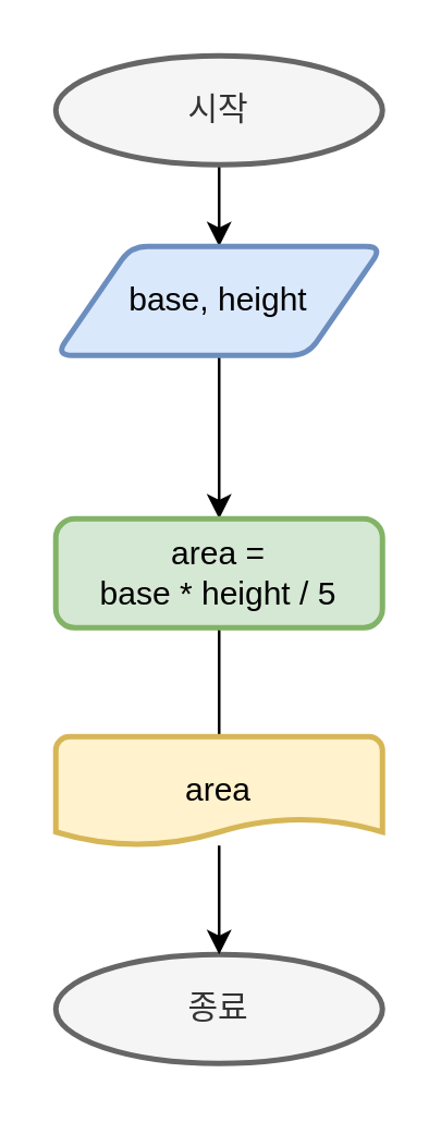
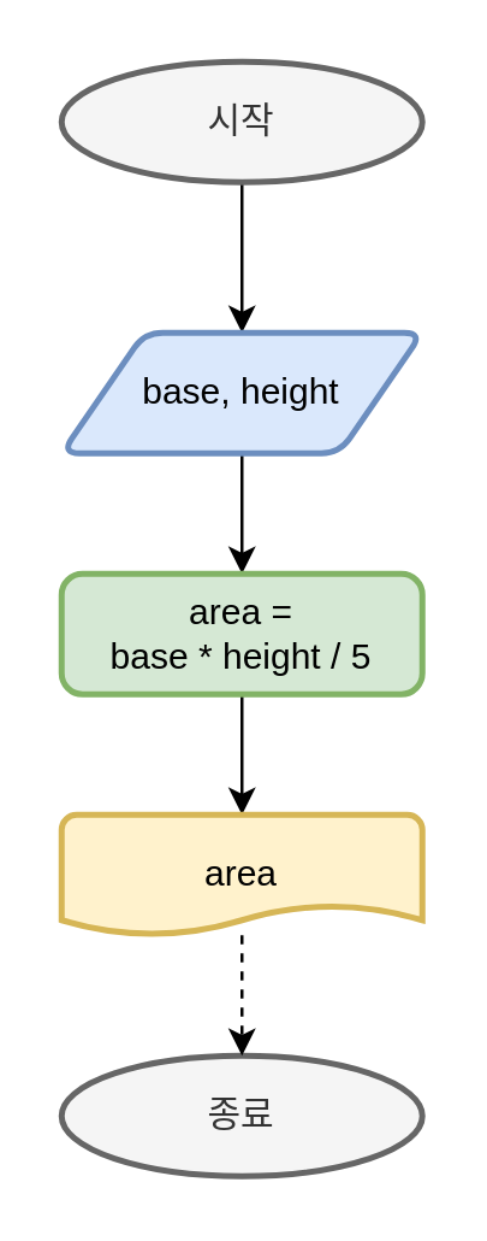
  <mxCell id="0" />
  <mxCell id="1" parent="0" />
  <mxCell id="2" value="" style="edgeStyle=orthogonalEdgeStyle;rounded=0;orthogonalLoop=1;jettySize=auto;html=1;" edge="1" parent="1" source="3" target="6"><mxGeometry relative="1" as="geometry" /></mxCell>
  <mxCell id="3" value="시작" style="strokeWidth=2;html=1;shape=mxgraph.flowchart.start_1;whiteSpace=wrap;fillColor=#f5f5f5;fontColor=#333333;strokeColor=#666666;" vertex="1" parent="1"><mxGeometry x="20" y="20" width="120" height="40" as="geometry" /></mxCell>
  <mxCell id="4" value="종료" style="strokeWidth=2;html=1;shape=mxgraph.flowchart.start_1;whiteSpace=wrap;fillColor=#f5f5f5;fontColor=#333333;strokeColor=#666666;" vertex="1" parent="1"><mxGeometry x="20" y="350" width="120" height="40" as="geometry" /></mxCell>
  <mxCell id="5" value="" style="edgeStyle=orthogonalEdgeStyle;rounded=0;orthogonalLoop=1;jettySize=auto;html=1;" edge="1" parent="1" source="6" target="8"><mxGeometry relative="1" as="geometry" /></mxCell>
- <mxCell id="6" value="base, height" style="shape=parallelogram;html=1;strokeWidth=2;perimeter=parallelogramPerimeter;whiteSpace=wrap;rounded=1;arcSize=12;size=0.23;fillColor=#dae8fc;strokeColor=#6c8ebf;" vertex="1" parent="1"><mxGeometry x="20" y="90" width="120" height="40" as="geometry" /></mxCell>
- <mxCell id="7" value="" style="edgeStyle=orthogonalEdgeStyle;rounded=0;orthogonalLoop=1;jettySize=auto;html=1;endArrow=none;" edge="1" parent="1" source="8" target="10"><mxGeometry relative="1" as="geometry" /></mxCell>
+ <mxCell id="6" value="base, height" style="shape=parallelogram;html=1;strokeWidth=2;perimeter=parallelogramPerimeter;whiteSpace=wrap;rounded=1;arcSize=12;size=0.23;fillColor=#dae8fc;strokeColor=#6c8ebf;" vertex="1" parent="1"><mxGeometry x="20" y="110" width="120" height="40" as="geometry" /></mxCell>
+ <mxCell id="7" value="" style="edgeStyle=orthogonalEdgeStyle;rounded=0;orthogonalLoop=1;jettySize=auto;html=1;" edge="1" parent="1" source="8" target="10"><mxGeometry relative="1" as="geometry" /></mxCell>
  <mxCell id="8" value="area =&lt;br&gt;base * height / 5&lt;br&gt;" style="rounded=1;whiteSpace=wrap;html=1;absoluteArcSize=1;arcSize=14;strokeWidth=2;fillColor=#d5e8d4;strokeColor=#82b366;" vertex="1" parent="1"><mxGeometry x="20" y="190" width="120" height="40" as="geometry" /></mxCell>
- <mxCell id="9" value="" style="edgeStyle=orthogonalEdgeStyle;rounded=0;orthogonalLoop=1;jettySize=auto;html=1;" edge="1" parent="1" source="10" target="4"><mxGeometry relative="1" as="geometry" /></mxCell>
+ <mxCell id="9" value="" style="edgeStyle=orthogonalEdgeStyle;rounded=0;orthogonalLoop=1;jettySize=auto;html=1;dashed=1;" edge="1" parent="1" source="10" target="4"><mxGeometry relative="1" as="geometry" /></mxCell>
  <mxCell id="10" value="area" style="strokeWidth=2;html=1;shape=mxgraph.flowchart.document2;whiteSpace=wrap;size=0.25;fillColor=#fff2cc;strokeColor=#d6b656;" vertex="1" parent="1"><mxGeometry x="20" y="270" width="120" height="40" as="geometry" /></mxCell>
